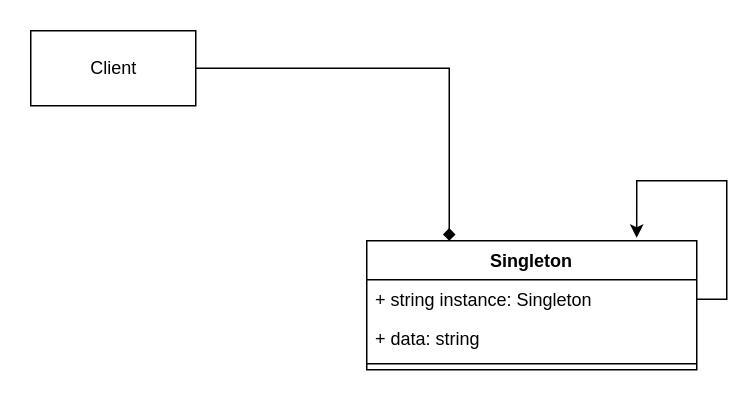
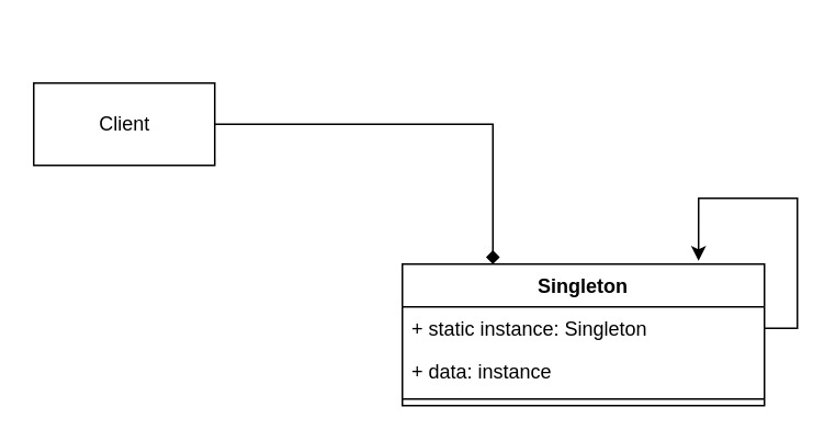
  <mxCell id="0" />
  <mxCell id="1" parent="0" />
  <mxCell id="2" value="Singleton" style="swimlane;fontStyle=1;align=center;verticalAlign=top;childLayout=stackLayout;horizontal=1;startSize=26;horizontalStack=0;resizeParent=1;resizeParentMax=0;resizeLast=0;collapsible=1;marginBottom=0;" parent="1" vertex="1"><mxGeometry x="244" y="160" width="220" height="86" as="geometry" /></mxCell>
- <mxCell id="3" value="+ string instance: Singleton" style="text;strokeColor=none;fillColor=none;align=left;verticalAlign=top;spacingLeft=4;spacingRight=4;overflow=hidden;rotatable=0;points=[[0,0.5],[1,0.5]];portConstraint=eastwest;" parent="2" vertex="1"><mxGeometry y="26" width="220" height="26" as="geometry" /></mxCell>
- <mxCell id="4" value="+ data: string" style="text;strokeColor=none;fillColor=none;align=left;verticalAlign=top;spacingLeft=4;spacingRight=4;overflow=hidden;rotatable=0;points=[[0,0.5],[1,0.5]];portConstraint=eastwest;" parent="2" vertex="1"><mxGeometry y="52" width="220" height="26" as="geometry" /></mxCell>
+ <mxCell id="3" value="+ static instance: Singleton" style="text;strokeColor=none;fillColor=none;align=left;verticalAlign=top;spacingLeft=4;spacingRight=4;overflow=hidden;rotatable=0;points=[[0,0.5],[1,0.5]];portConstraint=eastwest;" parent="2" vertex="1"><mxGeometry y="26" width="220" height="26" as="geometry" /></mxCell>
+ <mxCell id="4" value="+ data: instance" style="text;strokeColor=none;fillColor=none;align=left;verticalAlign=top;spacingLeft=4;spacingRight=4;overflow=hidden;rotatable=0;points=[[0,0.5],[1,0.5]];portConstraint=eastwest;" parent="2" vertex="1"><mxGeometry y="52" width="220" height="26" as="geometry" /></mxCell>
  <mxCell id="5" value="" style="line;strokeWidth=1;fillColor=none;align=left;verticalAlign=middle;spacingTop=-1;spacingLeft=3;spacingRight=3;rotatable=0;labelPosition=right;points=[];portConstraint=eastwest;" parent="2" vertex="1"><mxGeometry y="78" width="220" height="8" as="geometry" /></mxCell>
  <mxCell id="6" style="edgeStyle=orthogonalEdgeStyle;rounded=0;orthogonalLoop=1;jettySize=auto;html=1;exitX=1;exitY=0.5;exitDx=0;exitDy=0;entryX=0.818;entryY=-0.023;entryDx=0;entryDy=0;entryPerimeter=0;" edge="1" parent="2" source="3" target="2"><mxGeometry relative="1" as="geometry"><mxPoint x="226" y="-60" as="targetPoint" /><Array as="points"><mxPoint x="240" y="39" /><mxPoint x="240" y="-40" /><mxPoint x="180" y="-40" /></Array></mxGeometry></mxCell>
  <mxCell id="7" style="edgeStyle=orthogonalEdgeStyle;rounded=0;orthogonalLoop=1;jettySize=auto;html=1;exitX=1;exitY=0.5;exitDx=0;exitDy=0;entryX=0.25;entryY=0;entryDx=0;entryDy=0;endArrow=diamond;" edge="1" parent="1" source="8" target="2"><mxGeometry relative="1" as="geometry" /></mxCell>
- <mxCell id="8" value="Client" style="html=1;" vertex="1" parent="1"><mxGeometry x="20" y="20" width="110" height="50" as="geometry" /></mxCell>
+ <mxCell id="8" value="Client" style="html=1;" vertex="1" parent="1"><mxGeometry x="20" y="50" width="110" height="50" as="geometry" /></mxCell>
